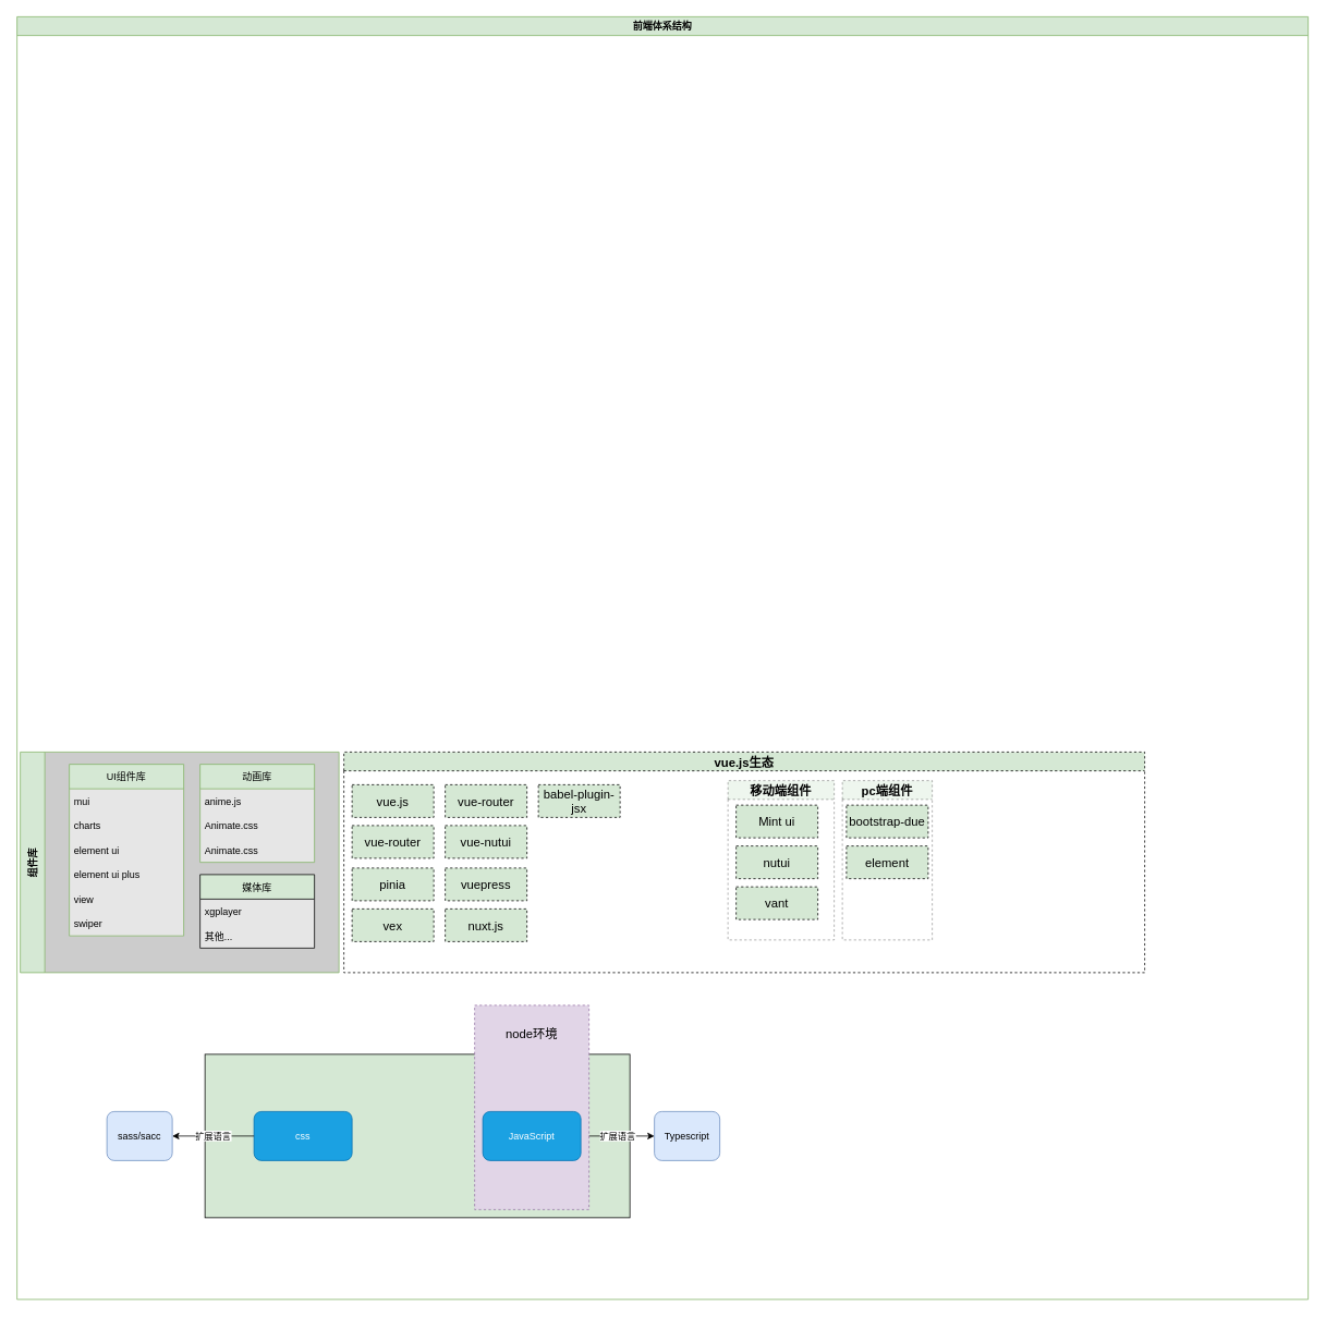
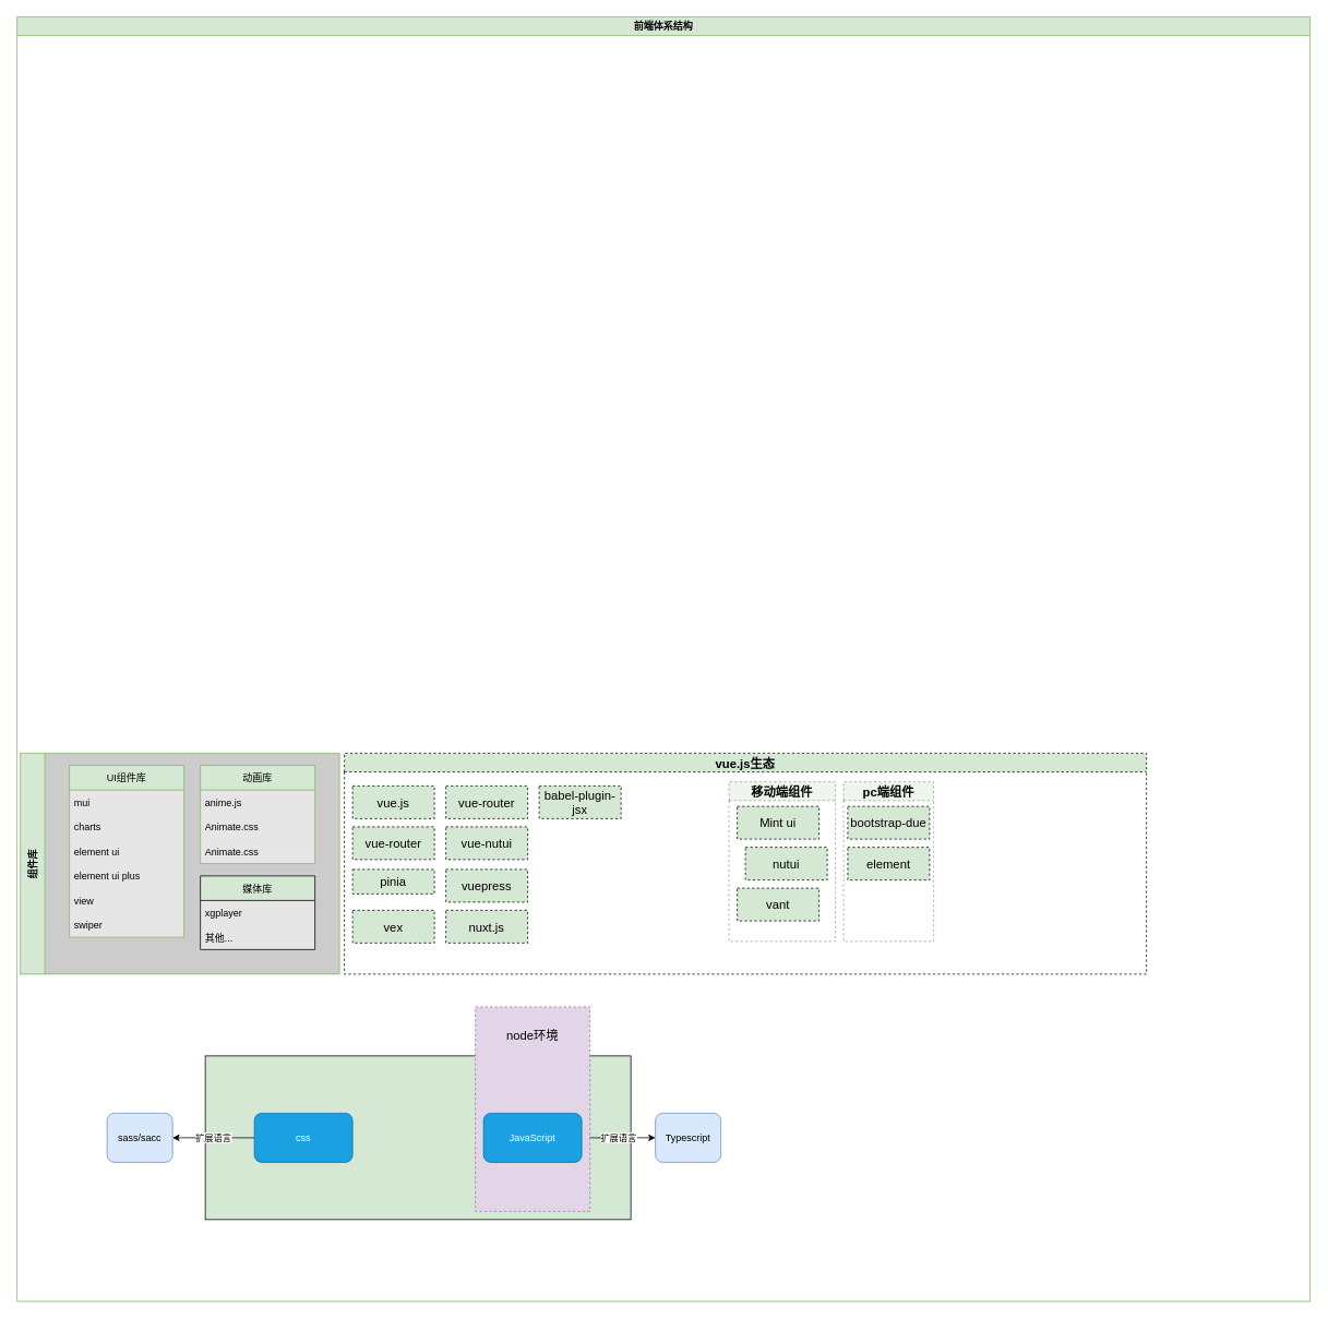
  <mxCell id="0" />
  <mxCell id="1" parent="0" />
  <mxCell id="2" value="前端体系结构" style="swimlane;fillColor=#D5E8D4;strokeColor=#82b366;" vertex="1" parent="1"><mxGeometry x="20" y="20" width="1580" height="1570" as="geometry" /></mxCell>
  <mxCell id="3" value="组件库" style="swimlane;horizontal=0;fillColor=#d5e8d4;strokeColor=#82b366;swimlaneFillColor=#CCCCCC;startSize=30;" vertex="1" parent="2"><mxGeometry x="4" y="900" width="390" height="270" as="geometry" /></mxCell>
  <mxCell id="4" value="UI组件库" style="swimlane;fontStyle=0;childLayout=stackLayout;horizontal=1;startSize=30;horizontalStack=0;resizeParent=1;resizeParentMax=0;resizeLast=0;collapsible=1;marginBottom=0;fillColor=#d5e8d4;strokeColor=#82b366;gradientColor=none;swimlaneFillColor=#E6E6E6;" vertex="1" parent="3"><mxGeometry x="60" y="15" width="140" height="210" as="geometry" /></mxCell>
  <mxCell id="5" value="mui" style="text;strokeColor=none;fillColor=none;align=left;verticalAlign=middle;spacingLeft=4;spacingRight=4;overflow=hidden;points=[[0,0.5],[1,0.5]];portConstraint=eastwest;rotatable=0;" vertex="1" parent="4"><mxGeometry y="30" width="140" height="30" as="geometry" /></mxCell>
  <mxCell id="6" value="charts" style="text;strokeColor=none;fillColor=none;align=left;verticalAlign=middle;spacingLeft=4;spacingRight=4;overflow=hidden;points=[[0,0.5],[1,0.5]];portConstraint=eastwest;rotatable=0;" vertex="1" parent="4"><mxGeometry y="60" width="140" height="30" as="geometry" /></mxCell>
  <mxCell id="7" value="element ui" style="text;strokeColor=none;fillColor=none;align=left;verticalAlign=middle;spacingLeft=4;spacingRight=4;overflow=hidden;points=[[0,0.5],[1,0.5]];portConstraint=eastwest;rotatable=0;" vertex="1" parent="4"><mxGeometry y="90" width="140" height="30" as="geometry" /></mxCell>
  <mxCell id="8" value="element ui plus" style="text;strokeColor=none;fillColor=none;align=left;verticalAlign=middle;spacingLeft=4;spacingRight=4;overflow=hidden;points=[[0,0.5],[1,0.5]];portConstraint=eastwest;rotatable=0;" vertex="1" parent="4"><mxGeometry y="120" width="140" height="30" as="geometry" /></mxCell>
  <mxCell id="9" value="view" style="text;strokeColor=none;fillColor=none;align=left;verticalAlign=middle;spacingLeft=4;spacingRight=4;overflow=hidden;points=[[0,0.5],[1,0.5]];portConstraint=eastwest;rotatable=0;" vertex="1" parent="4"><mxGeometry y="150" width="140" height="30" as="geometry" /></mxCell>
  <mxCell id="10" value="swiper" style="text;strokeColor=none;fillColor=none;align=left;verticalAlign=middle;spacingLeft=4;spacingRight=4;overflow=hidden;points=[[0,0.5],[1,0.5]];portConstraint=eastwest;rotatable=0;" vertex="1" parent="4"><mxGeometry y="180" width="140" height="30" as="geometry" /></mxCell>
  <mxCell id="11" value="动画库" style="swimlane;fontStyle=0;childLayout=stackLayout;horizontal=1;startSize=30;horizontalStack=0;resizeParent=1;resizeParentMax=0;resizeLast=0;collapsible=1;marginBottom=0;fillColor=#d5e8d4;strokeColor=#82b366;swimlaneFillColor=#E6E6E6;" vertex="1" parent="3"><mxGeometry x="220" y="15" width="140" height="120" as="geometry" /></mxCell>
  <mxCell id="12" value="anime.js" style="text;strokeColor=none;fillColor=none;align=left;verticalAlign=middle;spacingLeft=4;spacingRight=4;overflow=hidden;points=[[0,0.5],[1,0.5]];portConstraint=eastwest;rotatable=0;fontStyle=0" vertex="1" parent="11"><mxGeometry y="30" width="140" height="30" as="geometry" /></mxCell>
  <mxCell id="13" value="Animate.css" style="text;strokeColor=none;fillColor=none;align=left;verticalAlign=middle;spacingLeft=4;spacingRight=4;overflow=hidden;points=[[0,0.5],[1,0.5]];portConstraint=eastwest;rotatable=0;" vertex="1" parent="11"><mxGeometry y="60" width="140" height="30" as="geometry" /></mxCell>
  <mxCell id="14" value="Animate.css" style="text;strokeColor=none;fillColor=none;align=left;verticalAlign=middle;spacingLeft=4;spacingRight=4;overflow=hidden;points=[[0,0.5],[1,0.5]];portConstraint=eastwest;rotatable=0;" vertex="1" parent="11"><mxGeometry y="90" width="140" height="30" as="geometry" /></mxCell>
  <mxCell id="15" value="媒体库" style="swimlane;fontStyle=0;childLayout=stackLayout;horizontal=1;startSize=30;horizontalStack=0;resizeParent=1;resizeParentMax=0;resizeLast=0;collapsible=1;marginBottom=0;gradientColor=none;fillColor=#D5E8D4;swimlaneFillColor=#E6E6E6;" vertex="1" parent="3"><mxGeometry x="220" y="150" width="140" height="90" as="geometry" /></mxCell>
  <mxCell id="16" value="xgplayer" style="text;strokeColor=none;fillColor=none;align=left;verticalAlign=middle;spacingLeft=4;spacingRight=4;overflow=hidden;points=[[0,0.5],[1,0.5]];portConstraint=eastwest;rotatable=0;" vertex="1" parent="15"><mxGeometry y="30" width="140" height="30" as="geometry" /></mxCell>
  <mxCell id="17" value="其他..." style="text;strokeColor=none;fillColor=none;align=left;verticalAlign=middle;spacingLeft=4;spacingRight=4;overflow=hidden;points=[[0,0.5],[1,0.5]];portConstraint=eastwest;rotatable=0;" vertex="1" parent="15"><mxGeometry y="60" width="140" height="30" as="geometry" /></mxCell>
  <mxCell id="18" value="" style="rounded=0;whiteSpace=wrap;html=1;fillColor=#D5E8D4;gradientColor=none;" vertex="1" parent="2"><mxGeometry x="230" y="1270" width="520" height="200" as="geometry" /></mxCell>
  <mxCell id="19" value="css" style="rounded=1;whiteSpace=wrap;html=1;fillColor=#1ba1e2;strokeColor=#006EAF;fontColor=#ffffff;" vertex="1" parent="2"><mxGeometry x="290" y="1340" width="120" height="60" as="geometry" /></mxCell>
  <mxCell id="20" value="sass/sacc" style="rounded=1;whiteSpace=wrap;html=1;fillColor=#dae8fc;strokeColor=#6c8ebf;" vertex="1" parent="2"><mxGeometry x="110" y="1340" width="80" height="60" as="geometry" /></mxCell>
  <mxCell id="21" value="" style="edgeStyle=orthogonalEdgeStyle;rounded=0;orthogonalLoop=1;jettySize=auto;html=1;" edge="1" parent="2" source="19" target="20"><mxGeometry relative="1" as="geometry" /></mxCell>
  <mxCell id="22" value="扩展语言" style="edgeLabel;html=1;align=center;verticalAlign=middle;resizable=0;points=[];" vertex="1" connectable="0" parent="21"><mxGeometry x="0.017" y="-1" relative="1" as="geometry"><mxPoint as="offset" /></mxGeometry></mxCell>
  <mxCell id="23" value="Typescript" style="rounded=1;whiteSpace=wrap;html=1;fillColor=#dae8fc;strokeColor=#6c8ebf;" vertex="1" parent="2"><mxGeometry x="780" y="1340" width="80" height="60" as="geometry" /></mxCell>
  <mxCell id="24" value="扩展语言" style="edgeStyle=orthogonalEdgeStyle;rounded=0;orthogonalLoop=1;jettySize=auto;html=1;" edge="1" parent="2" source="26" target="23"><mxGeometry relative="1" as="geometry" /></mxCell>
  <mxCell id="25" value="" style="rounded=0;whiteSpace=wrap;html=1;fontSize=15;fillColor=#e1d5e7;strokeColor=#9673a6;dashed=1;" vertex="1" parent="2"><mxGeometry x="560" y="1210" width="140" height="250" as="geometry" /></mxCell>
  <mxCell id="26" value="JavaScript" style="rounded=1;whiteSpace=wrap;html=1;fillColor=#1ba1e2;strokeColor=#006EAF;fontColor=#ffffff;" vertex="1" parent="2"><mxGeometry x="570" y="1340" width="120" height="60" as="geometry" /></mxCell>
  <mxCell id="27" value="node环境" style="text;html=1;strokeColor=none;fillColor=none;align=center;verticalAlign=middle;whiteSpace=wrap;rounded=0;dashed=1;fontSize=15;" vertex="1" parent="2"><mxGeometry x="590" y="1230" width="80" height="30" as="geometry" /></mxCell>
  <mxCell id="28" value="vue.js生态" style="swimlane;dashed=1;fontSize=15;fillColor=#D5E8D4;gradientColor=none;" vertex="1" parent="2"><mxGeometry x="400" y="900" width="980" height="270" as="geometry" /></mxCell>
  <mxCell id="29" value="vue.js" style="rounded=0;whiteSpace=wrap;html=1;dashed=1;fontSize=15;fillColor=#D5E8D4;gradientColor=none;" vertex="1" parent="28"><mxGeometry x="10" y="40" width="100" height="40" as="geometry" /></mxCell>
  <mxCell id="30" value="vue-router" style="rounded=0;whiteSpace=wrap;html=1;dashed=1;fontSize=15;fillColor=#D5E8D4;gradientColor=none;" vertex="1" parent="28"><mxGeometry x="10" y="90" width="100" height="40" as="geometry" /></mxCell>
- <mxCell id="31" value="pinia" style="rounded=0;whiteSpace=wrap;html=1;dashed=1;fontSize=15;fillColor=#D5E8D4;gradientColor=none;" vertex="1" parent="28"><mxGeometry x="10" y="142" width="100" height="40" as="geometry" /></mxCell>
+ <mxCell id="31" value="pinia" style="rounded=0;whiteSpace=wrap;html=1;dashed=1;fontSize=15;fillColor=#D5E8D4;gradientColor=none;" vertex="1" parent="28"><mxGeometry x="10" y="142" width="100" height="30" as="geometry" /></mxCell>
  <mxCell id="32" value="vex" style="rounded=0;whiteSpace=wrap;html=1;dashed=1;fontSize=15;fillColor=#D5E8D4;gradientColor=none;" vertex="1" parent="28"><mxGeometry x="10" y="192" width="100" height="40" as="geometry" /></mxCell>
  <mxCell id="33" value="vue-router" style="rounded=0;whiteSpace=wrap;html=1;dashed=1;fontSize=15;fillColor=#D5E8D4;gradientColor=none;" vertex="1" parent="28"><mxGeometry x="124" y="40" width="100" height="40" as="geometry" /></mxCell>
  <mxCell id="34" value="vue-nutui" style="rounded=0;whiteSpace=wrap;html=1;dashed=1;fontSize=15;fillColor=#D5E8D4;gradientColor=none;" vertex="1" parent="28"><mxGeometry x="124" y="90" width="100" height="40" as="geometry" /></mxCell>
  <mxCell id="35" value="vuepress" style="rounded=0;whiteSpace=wrap;html=1;dashed=1;fontSize=15;fillColor=#D5E8D4;gradientColor=none;" vertex="1" parent="28"><mxGeometry x="124" y="142" width="100" height="40" as="geometry" /></mxCell>
  <mxCell id="36" value="nuxt.js" style="rounded=0;whiteSpace=wrap;html=1;dashed=1;fontSize=15;fillColor=#D5E8D4;gradientColor=none;" vertex="1" parent="28"><mxGeometry x="124" y="192" width="100" height="40" as="geometry" /></mxCell>
  <mxCell id="37" value="babel-plugin-jsx" style="rounded=0;whiteSpace=wrap;html=1;dashed=1;fontSize=15;fillColor=#D5E8D4;gradientColor=none;" vertex="1" parent="28"><mxGeometry x="238" y="40" width="100" height="40" as="geometry" /></mxCell>
  <mxCell id="38" value="移动端组件" style="swimlane;dashed=1;fontSize=15;fillColor=#D5E8D4;gradientColor=none;opacity=40;" vertex="1" parent="28"><mxGeometry x="470" y="35" width="130" height="195" as="geometry" /></mxCell>
- <mxCell id="39" value="nutui" style="rounded=0;whiteSpace=wrap;html=1;dashed=1;fontSize=15;fillColor=#D5E8D4;gradientColor=none;" vertex="1" parent="38"><mxGeometry x="10" y="80" width="100" height="40" as="geometry" /></mxCell>
+ <mxCell id="39" value="nutui" style="rounded=0;whiteSpace=wrap;html=1;dashed=1;fontSize=15;fillColor=#D5E8D4;gradientColor=none;" vertex="1" parent="38"><mxGeometry x="20" y="80" width="100" height="40" as="geometry" /></mxCell>
  <mxCell id="40" value="Mint ui" style="rounded=0;whiteSpace=wrap;html=1;dashed=1;fontSize=15;fillColor=#D5E8D4;gradientColor=none;" vertex="1" parent="38"><mxGeometry x="10" y="30" width="100" height="40" as="geometry" /></mxCell>
  <mxCell id="41" value="vant" style="rounded=0;whiteSpace=wrap;html=1;dashed=1;fontSize=15;fillColor=#D5E8D4;gradientColor=none;" vertex="1" parent="38"><mxGeometry x="10" y="130" width="100" height="40" as="geometry" /></mxCell>
  <mxCell id="42" value="pc端组件" style="swimlane;dashed=1;fontSize=15;fillColor=#D5E8D4;gradientColor=none;opacity=40;" vertex="1" parent="28"><mxGeometry x="610" y="35" width="110" height="195" as="geometry" /></mxCell>
  <mxCell id="43" value="bootstrap-due" style="rounded=0;whiteSpace=wrap;html=1;dashed=1;fontSize=15;fillColor=#D5E8D4;gradientColor=none;" vertex="1" parent="42"><mxGeometry x="5" y="30" width="100" height="40" as="geometry" /></mxCell>
  <mxCell id="44" value="element" style="rounded=0;whiteSpace=wrap;html=1;dashed=1;fontSize=15;fillColor=#D5E8D4;gradientColor=none;" vertex="1" parent="42"><mxGeometry x="5" y="80" width="100" height="40" as="geometry" /></mxCell>
